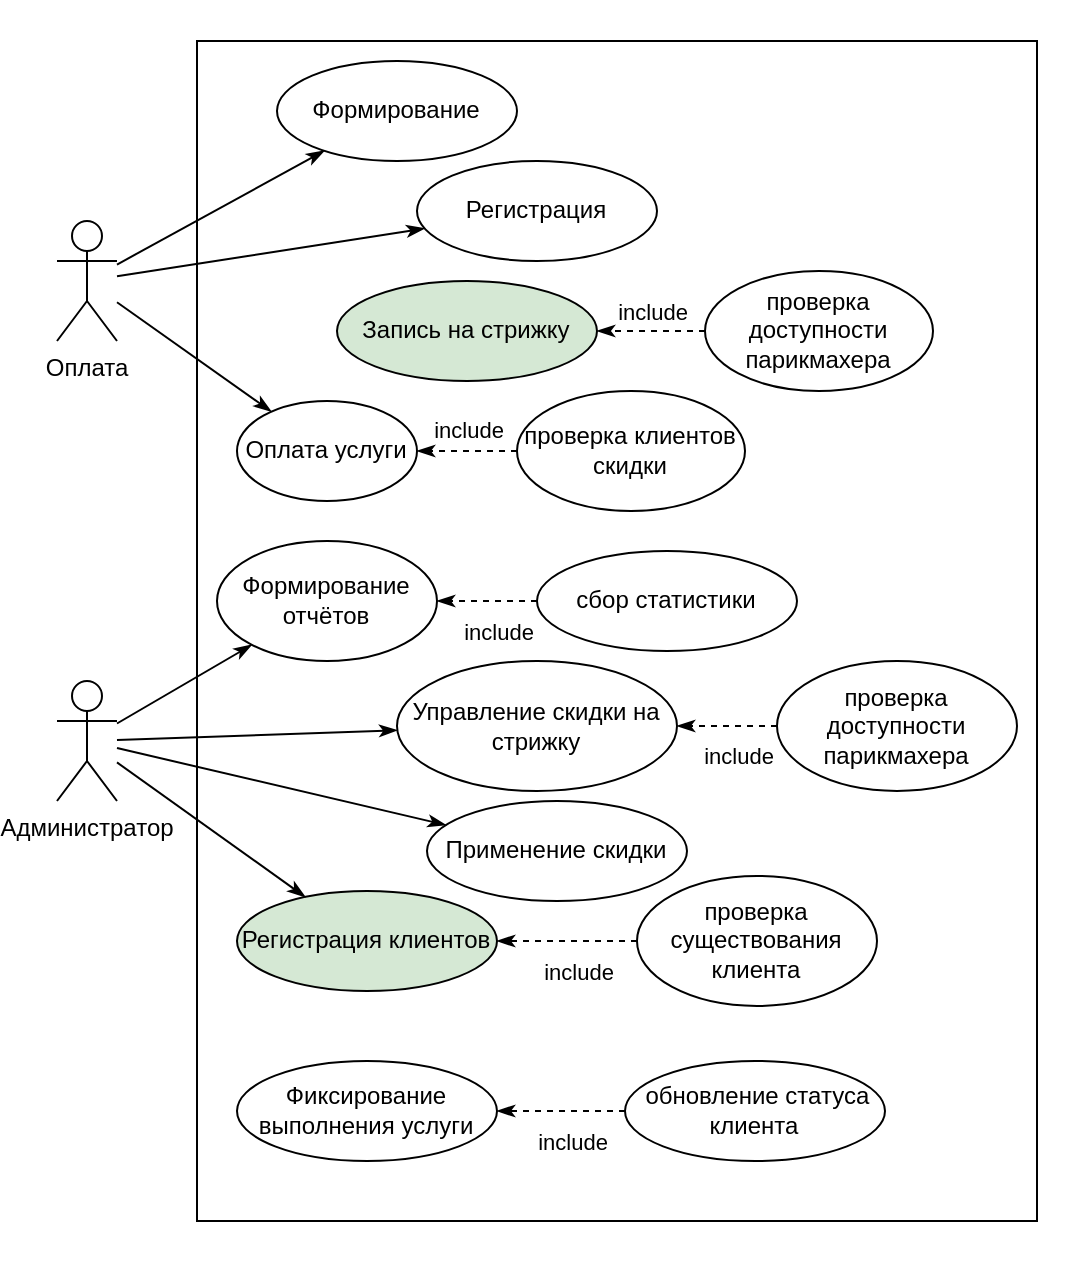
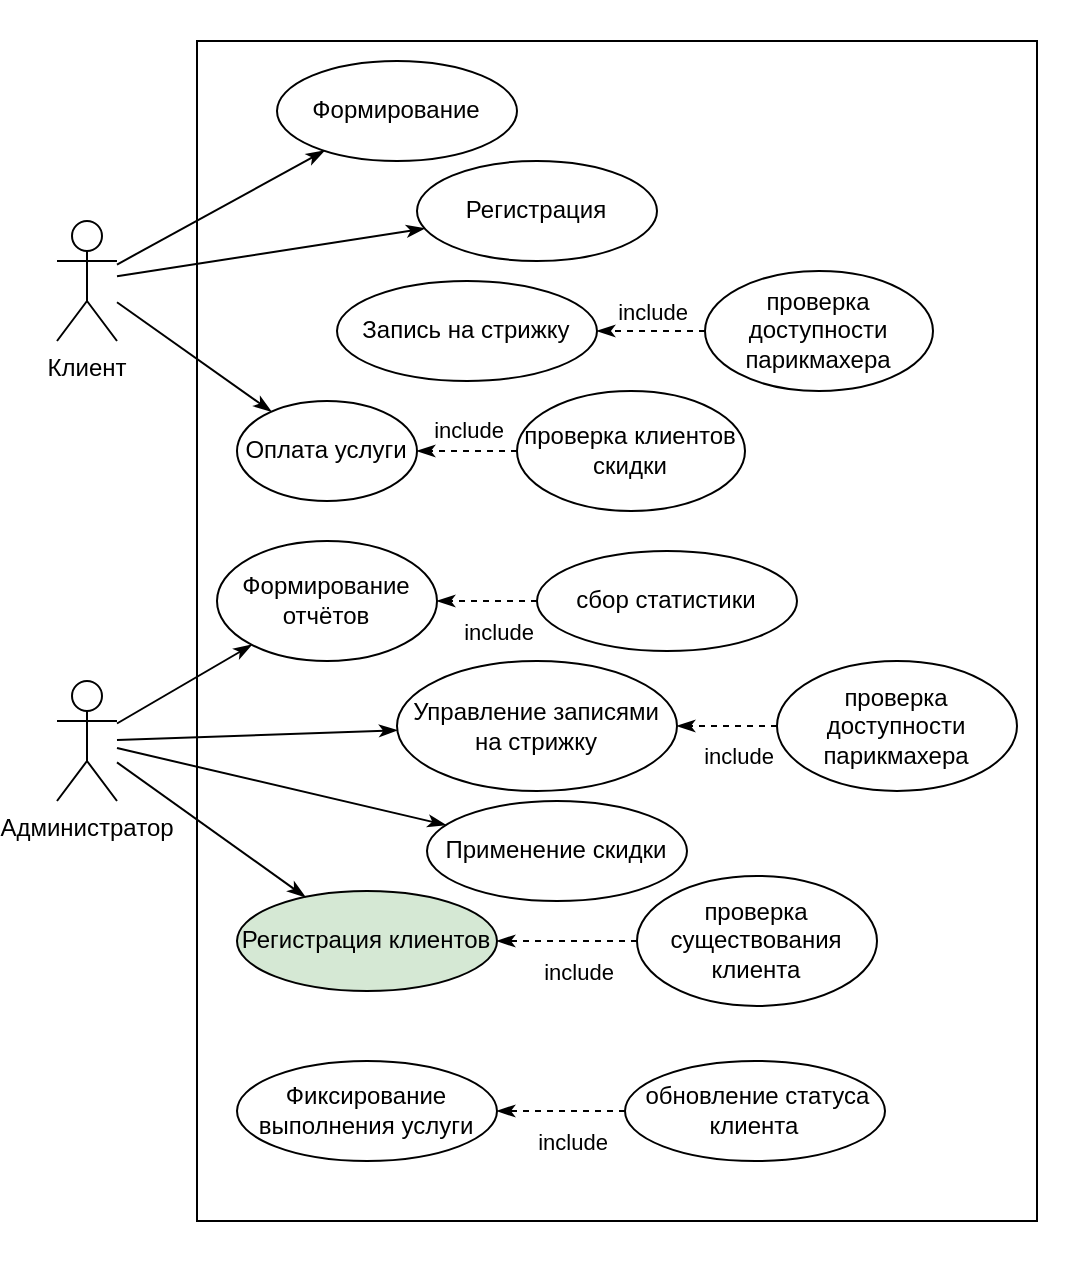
  <mxCell id="0" />
  <mxCell id="1" parent="0" />
  <mxCell id="2" value="" style="rounded=0;whiteSpace=wrap;html=1;movable=1;resizable=1;rotatable=1;deletable=1;editable=1;locked=0;connectable=1;" parent="1" vertex="1"><mxGeometry x="90" y="20" width="420" height="590" as="geometry" /></mxCell>
- <mxCell id="3" value="Оплата" style="shape=umlActor;verticalLabelPosition=bottom;verticalAlign=top;html=1;outlineConnect=0;" parent="1" vertex="1"><mxGeometry x="20" y="110" width="30" height="60" as="geometry" /></mxCell>
+ <mxCell id="3" value="Клиент" style="shape=umlActor;verticalLabelPosition=bottom;verticalAlign=top;html=1;outlineConnect=0;" parent="1" vertex="1"><mxGeometry x="20" y="110" width="30" height="60" as="geometry" /></mxCell>
  <mxCell id="4" value="Администратор" style="shape=umlActor;verticalLabelPosition=bottom;verticalAlign=top;html=1;outlineConnect=0;" parent="1" vertex="1"><mxGeometry x="20" y="340" width="30" height="60" as="geometry" /></mxCell>
  <mxCell id="5" value="&lt;p data-pm-slice=&quot;1 1 [&amp;quot;ordered_list&amp;quot;,{&amp;quot;spread&amp;quot;:false,&amp;quot;startingNumber&amp;quot;:1,&amp;quot;start&amp;quot;:150,&amp;quot;end&amp;quot;:277},&amp;quot;regular_list_item&amp;quot;,{&amp;quot;start&amp;quot;:150,&amp;quot;end&amp;quot;:172}]&quot;&gt;Регистрация&lt;/p&gt;" style="ellipse;whiteSpace=wrap;html=1;" parent="1" vertex="1"><mxGeometry x="200" y="80" width="120" height="50" as="geometry" /></mxCell>
- <mxCell id="6" value="&lt;p data-pm-slice=&quot;1 1 [&amp;quot;ordered_list&amp;quot;,{&amp;quot;spread&amp;quot;:false,&amp;quot;startingNumber&amp;quot;:1,&amp;quot;start&amp;quot;:150,&amp;quot;end&amp;quot;:277},&amp;quot;regular_list_item&amp;quot;,{&amp;quot;start&amp;quot;:173,&amp;quot;end&amp;quot;:193}]&quot;&gt;Запись на стрижку&lt;/p&gt;" style="ellipse;whiteSpace=wrap;html=1;fillColor=#d5e8d4;" parent="1" vertex="1"><mxGeometry x="160" y="140" width="130" height="50" as="geometry" /></mxCell>
+ <mxCell id="6" value="&lt;p data-pm-slice=&quot;1 1 [&amp;quot;ordered_list&amp;quot;,{&amp;quot;spread&amp;quot;:false,&amp;quot;startingNumber&amp;quot;:1,&amp;quot;start&amp;quot;:150,&amp;quot;end&amp;quot;:277},&amp;quot;regular_list_item&amp;quot;,{&amp;quot;start&amp;quot;:173,&amp;quot;end&amp;quot;:193}]&quot;&gt;Запись на стрижку&lt;/p&gt;" style="ellipse;whiteSpace=wrap;html=1;" parent="1" vertex="1"><mxGeometry x="160" y="140" width="130" height="50" as="geometry" /></mxCell>
  <mxCell id="7" value="&lt;p data-pm-slice=&quot;1 1 [&amp;quot;list&amp;quot;,{&amp;quot;spread&amp;quot;:true,&amp;quot;start&amp;quot;:88,&amp;quot;end&amp;quot;:600},&amp;quot;regular_list_item&amp;quot;,{&amp;quot;start&amp;quot;:256,&amp;quot;end&amp;quot;:490},&amp;quot;list&amp;quot;,{&amp;quot;spread&amp;quot;:false,&amp;quot;start&amp;quot;:278,&amp;quot;end&amp;quot;:490},&amp;quot;regular_list_item&amp;quot;,{&amp;quot;start&amp;quot;:424,&amp;quot;end&amp;quot;:442}]&quot;&gt;Применение скидки&lt;/p&gt;" style="ellipse;whiteSpace=wrap;html=1;" parent="1" vertex="1"><mxGeometry x="205" y="400" width="130" height="50" as="geometry" /></mxCell>
- <mxCell id="8" value="&lt;p data-pm-slice=&quot;1 1 [&amp;quot;list&amp;quot;,{&amp;quot;spread&amp;quot;:true,&amp;quot;start&amp;quot;:88,&amp;quot;end&amp;quot;:600},&amp;quot;regular_list_item&amp;quot;,{&amp;quot;start&amp;quot;:256,&amp;quot;end&amp;quot;:490},&amp;quot;list&amp;quot;,{&amp;quot;spread&amp;quot;:false,&amp;quot;start&amp;quot;:278,&amp;quot;end&amp;quot;:490},&amp;quot;regular_list_item&amp;quot;,{&amp;quot;start&amp;quot;:346,&amp;quot;end&amp;quot;:421}]&quot;&gt;Управление скидки на стрижку&lt;/p&gt;" style="ellipse;whiteSpace=wrap;html=1;" parent="1" vertex="1"><mxGeometry x="190" y="330" width="140" height="65" as="geometry" /></mxCell>
+ <mxCell id="8" value="&lt;p data-pm-slice=&quot;1 1 [&amp;quot;list&amp;quot;,{&amp;quot;spread&amp;quot;:true,&amp;quot;start&amp;quot;:88,&amp;quot;end&amp;quot;:600},&amp;quot;regular_list_item&amp;quot;,{&amp;quot;start&amp;quot;:256,&amp;quot;end&amp;quot;:490},&amp;quot;list&amp;quot;,{&amp;quot;spread&amp;quot;:false,&amp;quot;start&amp;quot;:278,&amp;quot;end&amp;quot;:490},&amp;quot;regular_list_item&amp;quot;,{&amp;quot;start&amp;quot;:346,&amp;quot;end&amp;quot;:421}]&quot;&gt;Управление записями на стрижку&lt;/p&gt;" style="ellipse;whiteSpace=wrap;html=1;" parent="1" vertex="1"><mxGeometry x="190" y="330" width="140" height="65" as="geometry" /></mxCell>
  <mxCell id="9" value="&lt;p data-pm-slice=&quot;1 1 [&amp;quot;ordered_list&amp;quot;,{&amp;quot;spread&amp;quot;:false,&amp;quot;startingNumber&amp;quot;:1,&amp;quot;start&amp;quot;:150,&amp;quot;end&amp;quot;:277},&amp;quot;regular_list_item&amp;quot;,{&amp;quot;start&amp;quot;:254,&amp;quot;end&amp;quot;:277}]&quot;&gt;Формирование отчётов&lt;/p&gt;" style="ellipse;whiteSpace=wrap;html=1;" parent="1" vertex="1"><mxGeometry x="100" y="270" width="110" height="60" as="geometry" /></mxCell>
  <mxCell id="10" value="" style="endArrow=classicThin;html=1;rounded=0;endFill=1;" parent="1" source="3" target="5" edge="1"><mxGeometry width="50" height="50" relative="1" as="geometry"><mxPoint x="370" y="400" as="sourcePoint" /><mxPoint x="420" y="350" as="targetPoint" /></mxGeometry></mxCell>
  <mxCell id="11" value="&lt;p data-pm-slice=&quot;1 1 [&amp;quot;ordered_list&amp;quot;,{&amp;quot;spread&amp;quot;:false,&amp;quot;startingNumber&amp;quot;:1,&amp;quot;start&amp;quot;:150,&amp;quot;end&amp;quot;:277},&amp;quot;regular_list_item&amp;quot;,{&amp;quot;start&amp;quot;:150,&amp;quot;end&amp;quot;:172}]&quot;&gt;Формирование&lt;/p&gt;" style="ellipse;whiteSpace=wrap;html=1;" parent="1" vertex="1"><mxGeometry x="130" y="30" width="120" height="50" as="geometry" /></mxCell>
  <mxCell id="12" value="" style="endArrow=classicThin;html=1;rounded=0;endFill=1;" parent="1" source="3" target="11" edge="1"><mxGeometry width="50" height="50" relative="1" as="geometry"><mxPoint x="60" y="177" as="sourcePoint" /><mxPoint x="164" y="160" as="targetPoint" /></mxGeometry></mxCell>
  <mxCell id="13" value="&lt;p data-pm-slice=&quot;1 1 [&amp;quot;list&amp;quot;,{&amp;quot;spread&amp;quot;:true,&amp;quot;start&amp;quot;:88,&amp;quot;end&amp;quot;:600},&amp;quot;regular_list_item&amp;quot;,{&amp;quot;start&amp;quot;:88,&amp;quot;end&amp;quot;:254},&amp;quot;list&amp;quot;,{&amp;quot;spread&amp;quot;:false,&amp;quot;start&amp;quot;:103,&amp;quot;end&amp;quot;:254},&amp;quot;regular_list_item&amp;quot;,{&amp;quot;start&amp;quot;:103,&amp;quot;end&amp;quot;:172}]&quot;&gt;проверка доступности парикмахера&lt;/p&gt;" style="ellipse;whiteSpace=wrap;html=1;" parent="1" vertex="1"><mxGeometry x="344" y="135" width="114" height="60" as="geometry" /></mxCell>
  <mxCell id="14" value="" style="endArrow=classicThin;html=1;rounded=0;endFill=1;dashed=1;" parent="1" source="13" target="6" edge="1"><mxGeometry width="50" height="50" relative="1" as="geometry"><mxPoint x="294" y="139.66" as="sourcePoint" /><mxPoint x="394" y="139.66" as="targetPoint" /></mxGeometry></mxCell>
  <mxCell id="15" value="include" style="edgeLabel;html=1;align=center;verticalAlign=middle;resizable=0;points=[];" parent="14" vertex="1" connectable="0"><mxGeometry x="-0.006" y="-1" relative="1" as="geometry"><mxPoint y="-9" as="offset" /></mxGeometry></mxCell>
  <mxCell id="16" value="&lt;p data-pm-slice=&quot;1 1 [&amp;quot;list&amp;quot;,{&amp;quot;spread&amp;quot;:true,&amp;quot;start&amp;quot;:88,&amp;quot;end&amp;quot;:600},&amp;quot;regular_list_item&amp;quot;,{&amp;quot;start&amp;quot;:88,&amp;quot;end&amp;quot;:254},&amp;quot;list&amp;quot;,{&amp;quot;spread&amp;quot;:false,&amp;quot;start&amp;quot;:103,&amp;quot;end&amp;quot;:254},&amp;quot;regular_list_item&amp;quot;,{&amp;quot;start&amp;quot;:196,&amp;quot;end&amp;quot;:254}]&quot;&gt;Оплата услуги&lt;/p&gt;" style="ellipse;whiteSpace=wrap;html=1;" parent="1" vertex="1"><mxGeometry x="110" y="200" width="90" height="50" as="geometry" /></mxCell>
  <mxCell id="17" value="" style="endArrow=classicThin;html=1;rounded=0;endFill=1;" parent="1" source="3" target="16" edge="1"><mxGeometry width="50" height="50" relative="1" as="geometry"><mxPoint x="60" y="152" as="sourcePoint" /><mxPoint x="173" y="170" as="targetPoint" /></mxGeometry></mxCell>
  <mxCell id="18" value="&lt;p data-pm-slice=&quot;1 1 [&amp;quot;list&amp;quot;,{&amp;quot;spread&amp;quot;:true,&amp;quot;start&amp;quot;:88,&amp;quot;end&amp;quot;:600},&amp;quot;regular_list_item&amp;quot;,{&amp;quot;start&amp;quot;:88,&amp;quot;end&amp;quot;:254},&amp;quot;list&amp;quot;,{&amp;quot;spread&amp;quot;:false,&amp;quot;start&amp;quot;:103,&amp;quot;end&amp;quot;:254},&amp;quot;regular_list_item&amp;quot;,{&amp;quot;start&amp;quot;:196,&amp;quot;end&amp;quot;:254}]&quot;&gt;проверка клиентов скидки&lt;/p&gt;" style="ellipse;whiteSpace=wrap;html=1;" parent="1" vertex="1"><mxGeometry x="250" y="195" width="114" height="60" as="geometry" /></mxCell>
  <mxCell id="19" value="&lt;p data-pm-slice=&quot;1 1 [&amp;quot;list&amp;quot;,{&amp;quot;spread&amp;quot;:true,&amp;quot;start&amp;quot;:88,&amp;quot;end&amp;quot;:600},&amp;quot;regular_list_item&amp;quot;,{&amp;quot;start&amp;quot;:256,&amp;quot;end&amp;quot;:490},&amp;quot;list&amp;quot;,{&amp;quot;spread&amp;quot;:false,&amp;quot;start&amp;quot;:278,&amp;quot;end&amp;quot;:490},&amp;quot;regular_list_item&amp;quot;,{&amp;quot;start&amp;quot;:278,&amp;quot;end&amp;quot;:343}]&quot;&gt;Регистрация клиентов&lt;/p&gt;" style="ellipse;whiteSpace=wrap;html=1;fillColor=#d5e8d4;" parent="1" vertex="1"><mxGeometry x="110" y="445" width="130" height="50" as="geometry" /></mxCell>
  <mxCell id="20" value="" style="endArrow=classicThin;html=1;rounded=0;endFill=1;" parent="1" source="4" target="9" edge="1"><mxGeometry width="50" height="50" relative="1" as="geometry"><mxPoint x="60" y="161" as="sourcePoint" /><mxPoint x="137" y="215" as="targetPoint" /></mxGeometry></mxCell>
  <mxCell id="21" value="" style="endArrow=classicThin;html=1;rounded=0;endFill=1;" parent="1" source="4" target="8" edge="1"><mxGeometry width="50" height="50" relative="1" as="geometry"><mxPoint x="60" y="371" as="sourcePoint" /><mxPoint x="127" y="332" as="targetPoint" /></mxGeometry></mxCell>
  <mxCell id="22" value="" style="endArrow=classicThin;html=1;rounded=0;endFill=1;" parent="1" source="4" target="7" edge="1"><mxGeometry width="50" height="50" relative="1" as="geometry"><mxPoint x="70" y="381" as="sourcePoint" /><mxPoint x="137" y="342" as="targetPoint" /></mxGeometry></mxCell>
  <mxCell id="23" value="" style="endArrow=classicThin;html=1;rounded=0;endFill=1;" parent="1" source="4" target="19" edge="1"><mxGeometry width="50" height="50" relative="1" as="geometry"><mxPoint x="80" y="391" as="sourcePoint" /><mxPoint x="147" y="352" as="targetPoint" /></mxGeometry></mxCell>
  <mxCell id="24" value="&lt;p data-pm-slice=&quot;1 1 [&amp;quot;list&amp;quot;,{&amp;quot;spread&amp;quot;:true,&amp;quot;start&amp;quot;:88,&amp;quot;end&amp;quot;:600},&amp;quot;regular_list_item&amp;quot;,{&amp;quot;start&amp;quot;:256,&amp;quot;end&amp;quot;:490},&amp;quot;list&amp;quot;,{&amp;quot;spread&amp;quot;:false,&amp;quot;start&amp;quot;:278,&amp;quot;end&amp;quot;:490},&amp;quot;regular_list_item&amp;quot;,{&amp;quot;start&amp;quot;:278,&amp;quot;end&amp;quot;:343}]&quot;&gt;проверка существования клиента&lt;/p&gt;" style="ellipse;whiteSpace=wrap;html=1;" parent="1" vertex="1"><mxGeometry x="310" y="437.5" width="120" height="65" as="geometry" /></mxCell>
  <mxCell id="25" value="" style="endArrow=classicThin;html=1;rounded=0;endFill=1;dashed=1;" parent="1" source="24" target="19" edge="1"><mxGeometry width="50" height="50" relative="1" as="geometry"><mxPoint x="320" y="487.5" as="sourcePoint" /><mxPoint x="270" y="487.5" as="targetPoint" /></mxGeometry></mxCell>
  <mxCell id="26" value="include" style="edgeLabel;html=1;align=center;verticalAlign=middle;resizable=0;points=[];" parent="25" vertex="1" connectable="0"><mxGeometry x="-0.006" y="-1" relative="1" as="geometry"><mxPoint x="5" y="16" as="offset" /></mxGeometry></mxCell>
  <mxCell id="27" value="" style="endArrow=classicThin;html=1;rounded=0;endFill=1;dashed=1;" parent="1" source="18" target="16" edge="1"><mxGeometry width="50" height="50" relative="1" as="geometry"><mxPoint x="270" y="245" as="sourcePoint" /><mxPoint x="220" y="245" as="targetPoint" /></mxGeometry></mxCell>
  <mxCell id="28" value="include" style="edgeLabel;html=1;align=center;verticalAlign=middle;resizable=0;points=[];" parent="27" vertex="1" connectable="0"><mxGeometry x="-0.006" y="-1" relative="1" as="geometry"><mxPoint y="-10" as="offset" /></mxGeometry></mxCell>
  <mxCell id="29" value="&lt;p data-pm-slice=&quot;1 1 [&amp;quot;list&amp;quot;,{&amp;quot;spread&amp;quot;:true,&amp;quot;start&amp;quot;:88,&amp;quot;end&amp;quot;:600},&amp;quot;regular_list_item&amp;quot;,{&amp;quot;start&amp;quot;:256,&amp;quot;end&amp;quot;:490},&amp;quot;list&amp;quot;,{&amp;quot;spread&amp;quot;:false,&amp;quot;start&amp;quot;:278,&amp;quot;end&amp;quot;:490},&amp;quot;regular_list_item&amp;quot;,{&amp;quot;start&amp;quot;:346,&amp;quot;end&amp;quot;:421}]&quot;&gt;проверка доступности парикмахера&lt;/p&gt;" style="ellipse;whiteSpace=wrap;html=1;" parent="1" vertex="1"><mxGeometry x="380" y="330" width="120" height="65" as="geometry" /></mxCell>
  <mxCell id="30" value="" style="endArrow=classicThin;html=1;rounded=0;endFill=1;dashed=1;" parent="1" source="29" target="8" edge="1"><mxGeometry width="50" height="50" relative="1" as="geometry"><mxPoint x="330" y="465" as="sourcePoint" /><mxPoint x="260" y="465" as="targetPoint" /></mxGeometry></mxCell>
  <mxCell id="31" value="include" style="edgeLabel;html=1;align=center;verticalAlign=middle;resizable=0;points=[];" parent="30" vertex="1" connectable="0"><mxGeometry x="-0.006" y="-1" relative="1" as="geometry"><mxPoint x="5" y="16" as="offset" /></mxGeometry></mxCell>
  <mxCell id="32" value="&lt;p data-pm-slice=&quot;1 1 [&amp;quot;list&amp;quot;,{&amp;quot;spread&amp;quot;:true,&amp;quot;start&amp;quot;:88,&amp;quot;end&amp;quot;:600},&amp;quot;regular_list_item&amp;quot;,{&amp;quot;start&amp;quot;:256,&amp;quot;end&amp;quot;:490},&amp;quot;list&amp;quot;,{&amp;quot;spread&amp;quot;:false,&amp;quot;start&amp;quot;:278,&amp;quot;end&amp;quot;:490},&amp;quot;regular_list_item&amp;quot;,{&amp;quot;start&amp;quot;:445,&amp;quot;end&amp;quot;:490}]&quot;&gt;сбор статистики&lt;/p&gt;" style="ellipse;whiteSpace=wrap;html=1;" parent="1" vertex="1"><mxGeometry x="260" y="275" width="130" height="50" as="geometry" /></mxCell>
  <mxCell id="33" value="" style="endArrow=classicThin;html=1;rounded=0;endFill=1;dashed=1;" parent="1" source="32" target="9" edge="1"><mxGeometry width="50" height="50" relative="1" as="geometry"><mxPoint x="390" y="373" as="sourcePoint" /><mxPoint x="340" y="373" as="targetPoint" /></mxGeometry></mxCell>
  <mxCell id="34" value="include" style="edgeLabel;html=1;align=center;verticalAlign=middle;resizable=0;points=[];" parent="33" vertex="1" connectable="0"><mxGeometry x="-0.006" y="-1" relative="1" as="geometry"><mxPoint x="5" y="16" as="offset" /></mxGeometry></mxCell>
  <mxCell id="35" value="&lt;p data-pm-slice=&quot;1 1 [&amp;quot;list&amp;quot;,{&amp;quot;spread&amp;quot;:true,&amp;quot;start&amp;quot;:88,&amp;quot;end&amp;quot;:600},&amp;quot;regular_list_item&amp;quot;,{&amp;quot;start&amp;quot;:492,&amp;quot;end&amp;quot;:600},&amp;quot;list&amp;quot;,{&amp;quot;spread&amp;quot;:false,&amp;quot;start&amp;quot;:511,&amp;quot;end&amp;quot;:600},&amp;quot;regular_list_item&amp;quot;,{&amp;quot;start&amp;quot;:533,&amp;quot;end&amp;quot;:600}]&quot;&gt;Фиксирование выполнения услуги&lt;/p&gt;" style="ellipse;whiteSpace=wrap;html=1;" parent="1" vertex="1"><mxGeometry x="110" y="530" width="130" height="50" as="geometry" /></mxCell>
  <mxCell id="36" value="&lt;p data-pm-slice=&quot;1 1 [&amp;quot;list&amp;quot;,{&amp;quot;spread&amp;quot;:true,&amp;quot;start&amp;quot;:88,&amp;quot;end&amp;quot;:600},&amp;quot;regular_list_item&amp;quot;,{&amp;quot;start&amp;quot;:492,&amp;quot;end&amp;quot;:600},&amp;quot;list&amp;quot;,{&amp;quot;spread&amp;quot;:false,&amp;quot;start&amp;quot;:511,&amp;quot;end&amp;quot;:600},&amp;quot;regular_list_item&amp;quot;,{&amp;quot;start&amp;quot;:533,&amp;quot;end&amp;quot;:600}]&quot;&gt;&amp;nbsp;обновление статуса клиента&lt;/p&gt;" style="ellipse;whiteSpace=wrap;html=1;" parent="1" vertex="1"><mxGeometry x="304" y="530" width="130" height="50" as="geometry" /></mxCell>
  <mxCell id="37" value="" style="endArrow=classicThin;html=1;rounded=0;endFill=1;dashed=1;" parent="1" source="36" target="35" edge="1"><mxGeometry width="50" height="50" relative="1" as="geometry"><mxPoint x="320" y="480" as="sourcePoint" /><mxPoint x="250" y="480" as="targetPoint" /></mxGeometry></mxCell>
  <mxCell id="38" value="include" style="edgeLabel;html=1;align=center;verticalAlign=middle;resizable=0;points=[];" parent="37" vertex="1" connectable="0"><mxGeometry x="-0.006" y="-1" relative="1" as="geometry"><mxPoint x="5" y="16" as="offset" /></mxGeometry></mxCell>
